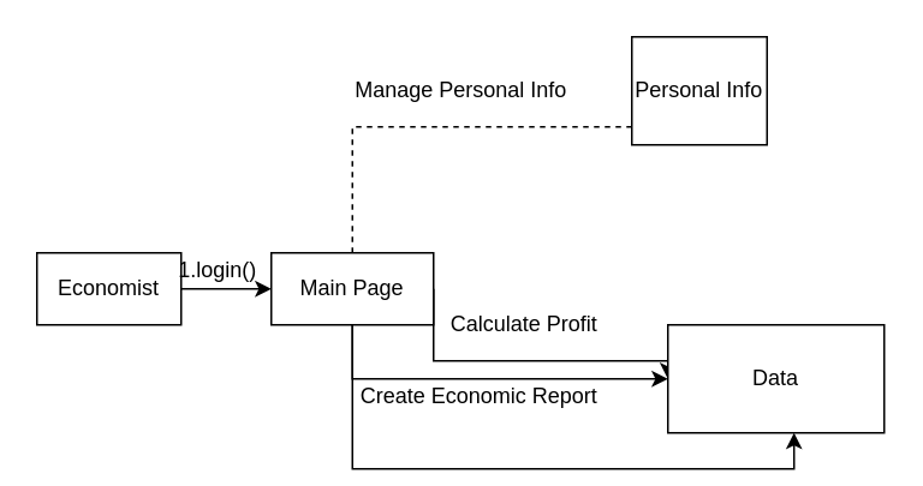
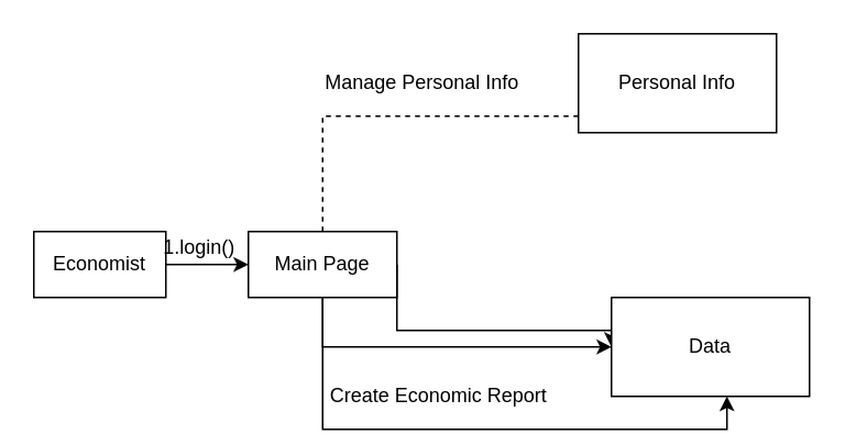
  <mxCell id="0" />
  <mxCell id="1" parent="0" />
  <mxCell id="2" value="" style="edgeStyle=orthogonalEdgeStyle;rounded=0;orthogonalLoop=1;jettySize=auto;html=1;" edge="1" parent="1" source="3" target="8"><mxGeometry relative="1" as="geometry" /></mxCell>
  <mxCell id="3" value="Economist" style="rounded=0;whiteSpace=wrap;html=1;" vertex="1" parent="1"><mxGeometry x="20" y="140" width="80" height="40" as="geometry" /></mxCell>
  <mxCell id="4" style="edgeStyle=orthogonalEdgeStyle;rounded=0;orthogonalLoop=1;jettySize=auto;html=1;exitX=0.5;exitY=0;exitDx=0;exitDy=0;entryX=0.012;entryY=0.4;entryDx=0;entryDy=0;entryPerimeter=0;dashed=1;" edge="1" parent="1" source="8" target="10"><mxGeometry relative="1" as="geometry"><Array as="points"><mxPoint x="195" y="70" /><mxPoint x="371" y="70" /></Array></mxGeometry></mxCell>
  <mxCell id="5" style="edgeStyle=orthogonalEdgeStyle;rounded=0;orthogonalLoop=1;jettySize=auto;html=1;exitX=1;exitY=0.5;exitDx=0;exitDy=0;entryX=0;entryY=0.5;entryDx=0;entryDy=0;" edge="1" parent="1" source="8" target="11"><mxGeometry relative="1" as="geometry"><Array as="points"><mxPoint x="240" y="200" /><mxPoint x="370" y="200" /></Array></mxGeometry></mxCell>
  <mxCell id="6" style="edgeStyle=orthogonalEdgeStyle;rounded=0;orthogonalLoop=1;jettySize=auto;html=1;exitX=0.5;exitY=1;exitDx=0;exitDy=0;" edge="1" parent="1" source="8" target="11"><mxGeometry relative="1" as="geometry" /></mxCell>
  <mxCell id="7" style="edgeStyle=orthogonalEdgeStyle;rounded=0;orthogonalLoop=1;jettySize=auto;html=1;exitX=0.5;exitY=1;exitDx=0;exitDy=0;entryX=0.583;entryY=1;entryDx=0;entryDy=0;entryPerimeter=0;" edge="1" parent="1" source="8" target="11"><mxGeometry relative="1" as="geometry" /></mxCell>
  <mxCell id="8" value="Main Page" style="rounded=0;whiteSpace=wrap;html=1;" vertex="1" parent="1"><mxGeometry x="150" y="140" width="90" height="40" as="geometry" /></mxCell>
  <mxCell id="9" value="1.login()" style="text;html=1;align=center;verticalAlign=middle;resizable=0;points=[];autosize=1;strokeColor=none;" vertex="1" parent="1"><mxGeometry x="90" y="140" width="60" height="20" as="geometry" /></mxCell>
- <mxCell id="10" value="Personal Info" style="rounded=0;whiteSpace=wrap;html=1;" vertex="1" parent="1"><mxGeometry x="350" y="20" width="75" height="60" as="geometry" /></mxCell>
+ <mxCell id="10" value="Personal Info" style="rounded=0;whiteSpace=wrap;html=1;" vertex="1" parent="1"><mxGeometry x="350" y="20" width="120" height="60" as="geometry" /></mxCell>
  <mxCell id="11" value="Data" style="rounded=0;whiteSpace=wrap;html=1;" vertex="1" parent="1"><mxGeometry x="370" y="180" width="120" height="60" as="geometry" /></mxCell>
  <mxCell id="12" value="Manage Personal Info" style="text;html=1;align=center;verticalAlign=middle;resizable=0;points=[];autosize=1;strokeColor=none;" vertex="1" parent="1"><mxGeometry x="190" y="40" width="130" height="20" as="geometry" /></mxCell>
- <mxCell id="13" value="Calculate Profit" style="text;html=1;align=center;verticalAlign=middle;resizable=0;points=[];autosize=1;strokeColor=none;" vertex="1" parent="1"><mxGeometry x="240" y="170" width="100" height="20" as="geometry" /></mxCell>
- <mxCell id="14" value="Create Economic Report" style="text;html=1;align=center;verticalAlign=middle;resizable=0;points=[];autosize=1;strokeColor=none;" vertex="1" parent="1"><mxGeometry x="190" y="210" width="150" height="20" as="geometry" /></mxCell>
+ <mxCell id="14" value="Create Economic Report" style="text;html=1;align=center;verticalAlign=middle;resizable=0;points=[];autosize=1;strokeColor=none;" vertex="1" parent="1"><mxGeometry x="190" y="230" width="150" height="20" as="geometry" /></mxCell>
